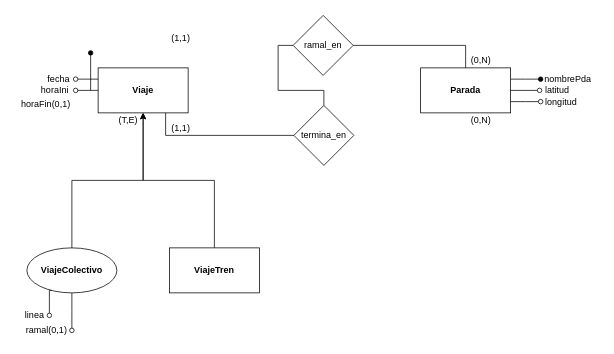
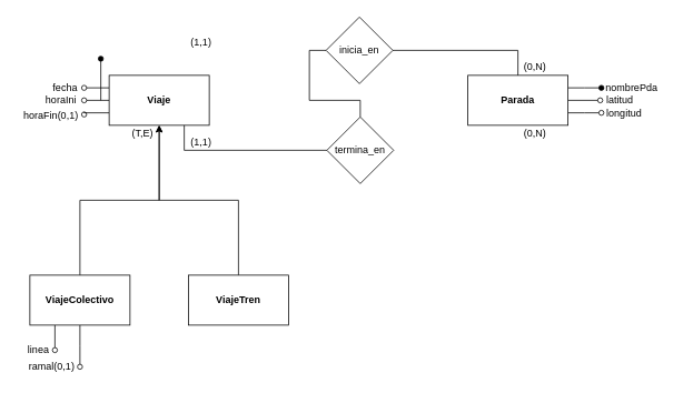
  <mxCell id="0" />
  <mxCell id="1" parent="0" />
  <mxCell id="2" style="edgeStyle=orthogonalEdgeStyle;rounded=0;orthogonalLoop=1;jettySize=auto;html=1;exitX=0;exitY=0.25;exitDx=0;exitDy=0;endArrow=oval;endFill=0;" edge="1" parent="1" source="5"><mxGeometry relative="1" as="geometry"><mxPoint x="100" y="105" as="targetPoint" /></mxGeometry></mxCell>
  <mxCell id="3" style="edgeStyle=orthogonalEdgeStyle;rounded=0;orthogonalLoop=1;jettySize=auto;html=1;exitX=0;exitY=0.5;exitDx=0;exitDy=0;endArrow=oval;endFill=0;" edge="1" parent="1" source="5"><mxGeometry relative="1" as="geometry"><mxPoint x="100" y="120" as="targetPoint" /></mxGeometry></mxCell>
+ <mxCell id="4" style="edgeStyle=orthogonalEdgeStyle;rounded=0;orthogonalLoop=1;jettySize=auto;html=1;exitX=0;exitY=0.75;exitDx=0;exitDy=0;entryX=1.06;entryY=1.35;entryDx=0;entryDy=0;entryPerimeter=0;endArrow=oval;endFill=0;" edge="1" parent="1" source="5" target="25"><mxGeometry relative="1" as="geometry" /></mxCell>
  <mxCell id="5" value="Viaje" style="rounded=0;whiteSpace=wrap;html=1;fontStyle=1" vertex="1" parent="1"><mxGeometry x="130" y="90" width="120" height="60" as="geometry" /></mxCell>
  <mxCell id="6" style="edgeStyle=orthogonalEdgeStyle;rounded=0;orthogonalLoop=1;jettySize=auto;html=1;exitX=0.25;exitY=1;exitDx=0;exitDy=0;endArrow=oval;endFill=0;" edge="1" parent="1" source="9"><mxGeometry relative="1" as="geometry"><mxPoint x="65" y="420" as="targetPoint" /></mxGeometry></mxCell>
  <mxCell id="7" style="edgeStyle=orthogonalEdgeStyle;rounded=0;orthogonalLoop=1;jettySize=auto;html=1;exitX=0.5;exitY=1;exitDx=0;exitDy=0;endArrow=oval;endFill=0;" edge="1" parent="1" source="9"><mxGeometry relative="1" as="geometry"><mxPoint x="95" y="440" as="targetPoint" /></mxGeometry></mxCell>
  <mxCell id="8" style="edgeStyle=orthogonalEdgeStyle;rounded=0;orthogonalLoop=1;jettySize=auto;html=1;exitX=0.5;exitY=0;exitDx=0;exitDy=0;entryX=0.5;entryY=1;entryDx=0;entryDy=0;endArrow=classic;endFill=1;" edge="1" parent="1" source="9" target="5"><mxGeometry relative="1" as="geometry" /></mxCell>
- <mxCell id="9" value="ViajeColectivo" style="ellipse;whiteSpace=wrap;html=1;fontStyle=1;" vertex="1" parent="1"><mxGeometry x="35" y="330" width="120" height="60" as="geometry" /></mxCell>
+ <mxCell id="9" value="ViajeColectivo" style="rounded=0;whiteSpace=wrap;html=1;fontStyle=1" vertex="1" parent="1"><mxGeometry x="35" y="330" width="120" height="60" as="geometry" /></mxCell>
  <mxCell id="10" style="edgeStyle=orthogonalEdgeStyle;rounded=0;orthogonalLoop=1;jettySize=auto;html=1;exitX=0.5;exitY=0;exitDx=0;exitDy=0;entryX=0.5;entryY=1;entryDx=0;entryDy=0;endArrow=classic;endFill=1;" edge="1" parent="1" source="11" target="5"><mxGeometry relative="1" as="geometry" /></mxCell>
  <mxCell id="11" value="ViajeTren" style="rounded=0;whiteSpace=wrap;html=1;fontStyle=1" vertex="1" parent="1"><mxGeometry x="225" y="330" width="120" height="60" as="geometry" /></mxCell>
  <mxCell id="12" style="edgeStyle=orthogonalEdgeStyle;rounded=0;orthogonalLoop=1;jettySize=auto;html=1;exitX=1;exitY=0.25;exitDx=0;exitDy=0;endArrow=oval;endFill=1;" edge="1" parent="1" source="15"><mxGeometry relative="1" as="geometry"><mxPoint x="720" y="105" as="targetPoint" /></mxGeometry></mxCell>
  <mxCell id="13" style="edgeStyle=orthogonalEdgeStyle;rounded=0;orthogonalLoop=1;jettySize=auto;html=1;exitX=1;exitY=0.5;exitDx=0;exitDy=0;entryX=0.033;entryY=1.25;entryDx=0;entryDy=0;entryPerimeter=0;endArrow=oval;endFill=0;" edge="1" parent="1" source="15" target="21"><mxGeometry relative="1" as="geometry" /></mxCell>
  <mxCell id="14" style="edgeStyle=orthogonalEdgeStyle;rounded=0;orthogonalLoop=1;jettySize=auto;html=1;exitX=1;exitY=0.75;exitDx=0;exitDy=0;endArrow=oval;endFill=0;" edge="1" parent="1" source="15"><mxGeometry relative="1" as="geometry"><mxPoint x="720" y="135" as="targetPoint" /></mxGeometry></mxCell>
  <mxCell id="15" value="Parada" style="rounded=0;whiteSpace=wrap;html=1;fontStyle=1" vertex="1" parent="1"><mxGeometry x="560" y="90" width="120" height="60" as="geometry" /></mxCell>
  <mxCell id="16" style="edgeStyle=orthogonalEdgeStyle;rounded=0;orthogonalLoop=1;jettySize=auto;html=1;exitX=1;exitY=0.5;exitDx=0;exitDy=0;entryX=0.5;entryY=0;entryDx=0;entryDy=0;endArrow=none;endFill=0;" edge="1" parent="1" source="18" target="15"><mxGeometry relative="1" as="geometry" /></mxCell>
  <mxCell id="17" style="edgeStyle=orthogonalEdgeStyle;rounded=0;orthogonalLoop=1;jettySize=auto;html=1;exitX=0;exitY=0.5;exitDx=0;exitDy=0;endArrow=none;endFill=0;" edge="1" parent="1" source="18" target="20"><mxGeometry relative="1" as="geometry" /></mxCell>
- <mxCell id="18" value="ramal_en" style="rhombus;whiteSpace=wrap;html=1;" vertex="1" parent="1"><mxGeometry x="390" y="20" width="80" height="80" as="geometry" /></mxCell>
+ <mxCell id="18" value="inicia_en" style="rhombus;whiteSpace=wrap;html=1;" vertex="1" parent="1"><mxGeometry x="390" y="20" width="80" height="80" as="geometry" /></mxCell>
  <mxCell id="19" style="edgeStyle=orthogonalEdgeStyle;rounded=0;orthogonalLoop=1;jettySize=auto;html=1;exitX=0;exitY=0.5;exitDx=0;exitDy=0;entryX=0.75;entryY=1;entryDx=0;entryDy=0;endArrow=none;endFill=0;" edge="1" parent="1" source="20" target="5"><mxGeometry relative="1" as="geometry" /></mxCell>
  <mxCell id="20" value="termina_en" style="rhombus;whiteSpace=wrap;html=1;" vertex="1" parent="1"><mxGeometry x="391" y="140" width="80" height="80" as="geometry" /></mxCell>
  <mxCell id="21" value="nombrePda" style="text;html=1;align=center;verticalAlign=middle;resizable=0;points=[];autosize=1;strokeColor=none;fillColor=none;" vertex="1" parent="1"><mxGeometry x="716" y="95" width="80" height="20" as="geometry" /></mxCell>
  <mxCell id="22" value="latitud" style="text;html=1;align=center;verticalAlign=middle;resizable=0;points=[];autosize=1;strokeColor=none;fillColor=none;" vertex="1" parent="1"><mxGeometry x="717" y="110" width="50" height="20" as="geometry" /></mxCell>
  <mxCell id="23" value="longitud" style="text;html=1;align=center;verticalAlign=middle;resizable=0;points=[];autosize=1;strokeColor=none;fillColor=none;" vertex="1" parent="1"><mxGeometry x="717" y="126" width="60" height="20" as="geometry" /></mxCell>
  <mxCell id="24" value="fecha" style="text;html=1;align=center;verticalAlign=middle;resizable=0;points=[];autosize=1;strokeColor=none;fillColor=none;" vertex="1" parent="1"><mxGeometry x="57" y="95" width="40" height="20" as="geometry" /></mxCell>
  <mxCell id="25" value="horaIni" style="text;html=1;align=center;verticalAlign=middle;resizable=0;points=[];autosize=1;strokeColor=none;fillColor=none;" vertex="1" parent="1"><mxGeometry x="47" y="110" width="50" height="20" as="geometry" /></mxCell>
  <mxCell id="26" value="horaFin(0,1)" style="text;html=1;align=center;verticalAlign=middle;resizable=0;points=[];autosize=1;strokeColor=none;fillColor=none;" vertex="1" parent="1"><mxGeometry x="20" y="128" width="80" height="20" as="geometry" /></mxCell>
  <mxCell id="27" value="" style="endArrow=oval;html=1;rounded=0;endFill=1;" edge="1" parent="1"><mxGeometry width="50" height="50" relative="1" as="geometry"><mxPoint x="120" y="120" as="sourcePoint" /><mxPoint x="120" y="70" as="targetPoint" /></mxGeometry></mxCell>
  <mxCell id="28" value="(1,1)" style="text;html=1;align=center;verticalAlign=middle;resizable=0;points=[];autosize=1;strokeColor=none;fillColor=none;" vertex="1" parent="1"><mxGeometry x="220" y="40" width="40" height="20" as="geometry" /></mxCell>
  <mxCell id="29" value="(1,1)" style="text;html=1;align=center;verticalAlign=middle;resizable=0;points=[];autosize=1;strokeColor=none;fillColor=none;" vertex="1" parent="1"><mxGeometry x="220" y="160" width="40" height="20" as="geometry" /></mxCell>
  <mxCell id="30" value="(0,N)" style="text;html=1;align=center;verticalAlign=middle;resizable=0;points=[];autosize=1;strokeColor=none;fillColor=none;" vertex="1" parent="1"><mxGeometry x="620" y="70" width="40" height="20" as="geometry" /></mxCell>
  <mxCell id="31" value="(0,N)" style="text;html=1;align=center;verticalAlign=middle;resizable=0;points=[];autosize=1;strokeColor=none;fillColor=none;" vertex="1" parent="1"><mxGeometry x="620" y="150" width="40" height="20" as="geometry" /></mxCell>
  <mxCell id="32" value="linea" style="text;html=1;align=center;verticalAlign=middle;resizable=0;points=[];autosize=1;strokeColor=none;fillColor=none;" vertex="1" parent="1"><mxGeometry x="25" y="410" width="40" height="20" as="geometry" /></mxCell>
  <mxCell id="33" value="ramal(0,1)" style="text;html=1;align=center;verticalAlign=middle;resizable=0;points=[];autosize=1;strokeColor=none;fillColor=none;" vertex="1" parent="1"><mxGeometry x="26" y="430" width="70" height="20" as="geometry" /></mxCell>
  <mxCell id="34" value="(T,E)" style="text;html=1;align=center;verticalAlign=middle;resizable=0;points=[];autosize=1;strokeColor=none;fillColor=none;" vertex="1" parent="1"><mxGeometry x="150" y="150" width="40" height="20" as="geometry" /></mxCell>
